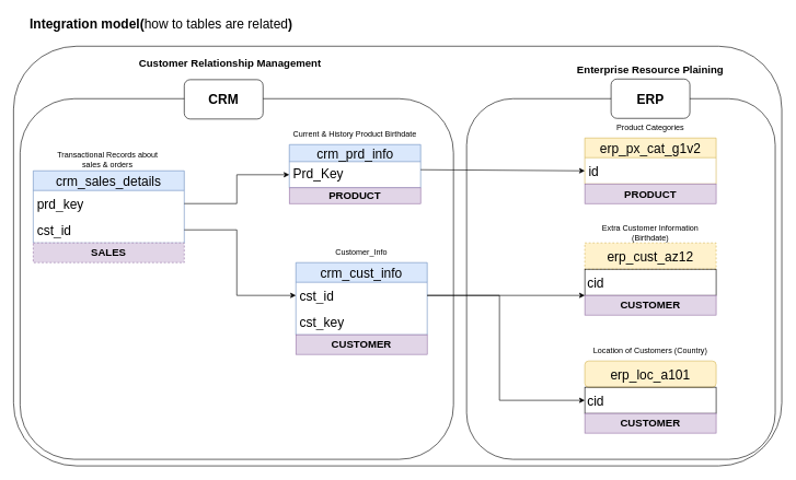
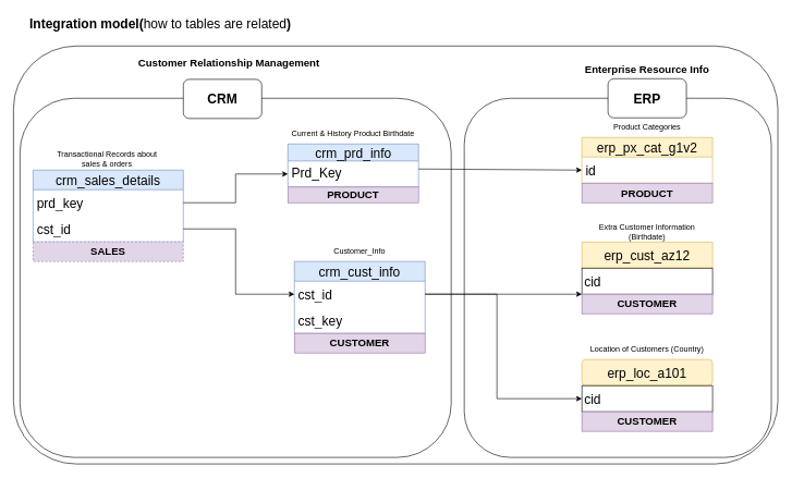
  <mxCell id="0" />
  <mxCell id="1" parent="0" />
  <mxCell id="2" value="Integration model(&lt;span style=&quot;font-weight: normal;&quot;&gt;how to tables are related&lt;/span&gt;)" style="text;html=1;align=center;verticalAlign=middle;whiteSpace=wrap;rounded=0;fontStyle=1;fontSize=20;" parent="1" vertex="1"><mxGeometry y="20" width="410" height="30" as="geometry" x="40" /></mxCell>
  <mxCell id="3" value="crm_sales_details" style="swimlane;fontStyle=0;childLayout=stackLayout;horizontal=1;startSize=30;horizontalStack=0;resizeParent=1;resizeParentMax=0;resizeLast=0;collapsible=1;marginBottom=0;whiteSpace=wrap;html=1;fontSize=20;fillColor=#dae8fc;strokeColor=#6c8ebf;direction=east;" parent="1" vertex="1"><mxGeometry x="50" y="260" width="230" height="110" as="geometry" /></mxCell>
  <mxCell id="4" value="prd_key" style="text;align=left;verticalAlign=middle;spacingLeft=4;spacingRight=4;overflow=hidden;points=[[0,0.5],[1,0.5]];portConstraint=eastwest;rotatable=0;whiteSpace=wrap;html=1;fontSize=20;" parent="3" vertex="1"><mxGeometry y="30" width="230" height="40" as="geometry" /></mxCell>
  <mxCell id="5" value="cst_id" style="text;align=left;verticalAlign=middle;spacingLeft=4;spacingRight=4;overflow=hidden;points=[[0,0.5],[1,0.5]];portConstraint=eastwest;rotatable=0;whiteSpace=wrap;html=1;fontSize=20;" parent="3" vertex="1"><mxGeometry y="70" width="230" height="40" as="geometry" /></mxCell>
  <mxCell id="6" value="crm_prd_info" style="swimlane;fontStyle=0;childLayout=stackLayout;horizontal=1;startSize=26;fillColor=#dae8fc;horizontalStack=0;resizeParent=1;resizeParentMax=0;resizeLast=0;collapsible=1;marginBottom=0;html=1;fontSize=20;strokeColor=#6c8ebf;" parent="1" vertex="1"><mxGeometry x="440" y="220" width="200" height="66" as="geometry" /></mxCell>
  <mxCell id="7" value="Prd_Key" style="text;strokeColor=none;fillColor=none;align=left;verticalAlign=top;spacingLeft=4;spacingRight=4;overflow=hidden;rotatable=0;points=[[0,0.5],[1,0.5]];portConstraint=eastwest;whiteSpace=wrap;html=1;fontSize=20;" parent="6" vertex="1"><mxGeometry y="26" width="200" height="40" as="geometry" /></mxCell>
  <mxCell id="8" value="Transactional Records about&amp;nbsp;&lt;div&gt;sales &amp;amp; orders&amp;nbsp;&lt;/div&gt;" style="text;html=1;align=center;verticalAlign=middle;whiteSpace=wrap;rounded=0;" parent="1" vertex="1"><mxGeometry x="80" y="228" width="170" height="30" as="geometry" /></mxCell>
  <mxCell id="9" value="Current &amp;amp; History Product Birthdate" style="text;html=1;align=center;verticalAlign=middle;whiteSpace=wrap;rounded=0;" parent="1" vertex="1"><mxGeometry x="420" y="190" width="240" height="30" as="geometry" /></mxCell>
  <mxCell id="10" value="&lt;font style=&quot;font-size: 16px;&quot;&gt;SALES&lt;/font&gt;" style="rounded=0;whiteSpace=wrap;html=1;fillColor=#e1d5e7;strokeColor=#9673a6;fontStyle=1;dashed=1;" parent="1" vertex="1"><mxGeometry x="50" y="370" width="230" height="30" as="geometry" /></mxCell>
  <mxCell id="11" value="&lt;font style=&quot;font-size: 16px;&quot;&gt;PRODUCT&lt;/font&gt;" style="rounded=0;whiteSpace=wrap;html=1;fillColor=#e1d5e7;strokeColor=#9673a6;fontStyle=1" parent="1" vertex="1"><mxGeometry x="440" y="286" width="200" height="24" as="geometry" /></mxCell>
  <mxCell id="12" value="&lt;font&gt;crm_cust_info&lt;/font&gt;" style="swimlane;fontStyle=0;childLayout=stackLayout;horizontal=1;startSize=30;horizontalStack=0;resizeParent=1;resizeParentMax=0;resizeLast=0;collapsible=1;marginBottom=0;whiteSpace=wrap;html=1;fillColor=#dae8fc;strokeColor=#6c8ebf;fontSize=20;" parent="1" vertex="1"><mxGeometry x="450" y="400" width="200" height="110" as="geometry" /></mxCell>
  <mxCell id="13" value="cst_id" style="text;strokeColor=none;fillColor=none;align=left;verticalAlign=middle;spacingLeft=4;spacingRight=4;overflow=hidden;points=[[0,0.5],[1,0.5]];portConstraint=eastwest;rotatable=0;whiteSpace=wrap;html=1;fontSize=20;" parent="12" vertex="1"><mxGeometry y="30" width="200" height="40" as="geometry" /></mxCell>
  <mxCell id="14" value="cst_key" style="text;strokeColor=none;fillColor=none;align=left;verticalAlign=middle;spacingLeft=4;spacingRight=4;overflow=hidden;points=[[0,0.5],[1,0.5]];portConstraint=eastwest;rotatable=0;whiteSpace=wrap;html=1;fontSize=20;" parent="12" vertex="1"><mxGeometry y="70" width="200" height="40" as="geometry" /></mxCell>
  <mxCell id="15" value="&lt;font style=&quot;font-size: 16px;&quot;&gt;&lt;b style=&quot;&quot;&gt;CUSTOMER&lt;/b&gt;&lt;/font&gt;" style="rounded=0;whiteSpace=wrap;html=1;fillColor=#e1d5e7;strokeColor=#9673a6;" parent="1" vertex="1"><mxGeometry x="450" y="510" width="200" height="30" as="geometry" /></mxCell>
  <mxCell id="16" value="Customer_Info" style="text;html=1;align=center;verticalAlign=middle;whiteSpace=wrap;rounded=0;" parent="1" vertex="1"><mxGeometry x="450" y="370" width="200" height="30" as="geometry" /></mxCell>
  <mxCell id="17" value="" style="endArrow=classic;html=1;rounded=0;entryX=0;entryY=0.5;entryDx=0;entryDy=0;" parent="1" target="7" edge="1"><mxGeometry width="50" height="50" relative="1" as="geometry"><mxPoint x="280" y="310" as="sourcePoint" /><mxPoint x="330" y="260" as="targetPoint" /><Array as="points"><mxPoint x="360" y="310" /><mxPoint x="360" y="266" /></Array></mxGeometry></mxCell>
  <mxCell id="18" value="" style="endArrow=classic;html=1;rounded=0;entryX=0;entryY=0.5;entryDx=0;entryDy=0;" parent="1" target="13" edge="1"><mxGeometry width="50" height="50" relative="1" as="geometry"><mxPoint x="280" y="350" as="sourcePoint" /><mxPoint x="330" y="300" as="targetPoint" /><Array as="points"><mxPoint x="360" y="350" /><mxPoint x="360" y="450" /></Array></mxGeometry></mxCell>
  <mxCell id="19" value="erp_px_cat_g1v2" style="swimlane;fontStyle=0;childLayout=stackLayout;horizontal=1;startSize=30;horizontalStack=0;resizeParent=1;resizeParentMax=0;resizeLast=0;collapsible=1;marginBottom=0;whiteSpace=wrap;html=1;fontSize=20;fillColor=#fff2cc;strokeColor=#d6b656;" parent="1" vertex="1"><mxGeometry x="890" y="210" width="200" height="70" as="geometry" /></mxCell>
  <mxCell id="20" value="id" style="text;strokeColor=none;fillColor=none;align=left;verticalAlign=middle;spacingLeft=4;spacingRight=4;overflow=hidden;points=[[0,0.5],[1,0.5]];portConstraint=eastwest;rotatable=0;whiteSpace=wrap;html=1;fontSize=20;" parent="19" vertex="1"><mxGeometry y="30" width="200" height="40" as="geometry" /></mxCell>
  <mxCell id="21" value="&lt;span&gt;&lt;b&gt;PRODUCT&lt;/b&gt;&lt;/span&gt;" style="rounded=0;whiteSpace=wrap;html=1;fillColor=#e1d5e7;strokeColor=#9673a6;fontSize=16;" parent="1" vertex="1"><mxGeometry x="890" y="280" width="200" height="30" as="geometry" /></mxCell>
- <mxCell id="22" value="erp_cust_az12" style="rounded=0;whiteSpace=wrap;html=1;fillColor=#fff2cc;strokeColor=#d6b656;fontSize=20;dashed=1;" parent="1" vertex="1"><mxGeometry x="890" y="370" width="200" height="40" as="geometry" /></mxCell>
+ <mxCell id="22" value="erp_cust_az12" style="rounded=0;whiteSpace=wrap;html=1;fillColor=#fff2cc;strokeColor=#d6b656;fontSize=20;" parent="1" vertex="1"><mxGeometry x="890" y="370" width="200" height="40" as="geometry" /></mxCell>
  <mxCell id="23" value="cid&amp;nbsp; &amp;nbsp; &amp;nbsp; &amp;nbsp; &amp;nbsp; &amp;nbsp; &amp;nbsp; &amp;nbsp; &amp;nbsp; &amp;nbsp; &amp;nbsp; &amp;nbsp; &amp;nbsp; &amp;nbsp; &amp;nbsp;&amp;nbsp;" style="rounded=0;whiteSpace=wrap;html=1;fillColor=none;fontSize=20;" parent="1" vertex="1"><mxGeometry x="890" y="410" width="200" height="40" as="geometry" /></mxCell>
  <mxCell id="24" value="CUSTOMER" style="rounded=0;whiteSpace=wrap;html=1;fillColor=#e1d5e7;strokeColor=#9673a6;fontSize=16;fontStyle=1" parent="1" vertex="1"><mxGeometry x="890" y="450" width="200" height="30" as="geometry" /></mxCell>
  <mxCell id="25" value="Extra Customer Information (Birthdate)" style="text;html=1;align=center;verticalAlign=middle;whiteSpace=wrap;rounded=0;" parent="1" vertex="1"><mxGeometry x="890" y="340" width="200" height="30" as="geometry" /></mxCell>
  <mxCell id="26" value="erp_loc_a101" style="whiteSpace=wrap;html=1;fillColor=#fff2cc;strokeColor=#d6b656;fontSize=20;rounded=1;" parent="1" vertex="1"><mxGeometry x="890" y="550" width="200" height="40" as="geometry" /></mxCell>
  <mxCell id="27" value="cid&amp;nbsp; &amp;nbsp; &amp;nbsp; &amp;nbsp; &amp;nbsp; &amp;nbsp; &amp;nbsp; &amp;nbsp; &amp;nbsp; &amp;nbsp; &amp;nbsp; &amp;nbsp; &amp;nbsp; &amp;nbsp; &amp;nbsp;&amp;nbsp;" style="rounded=0;whiteSpace=wrap;html=1;fontSize=20;fillColor=none;" parent="1" vertex="1"><mxGeometry x="890" y="590" width="200" height="40" as="geometry" /></mxCell>
  <mxCell id="28" value="CUSTOMER" style="rounded=0;whiteSpace=wrap;html=1;fillColor=#e1d5e7;strokeColor=#9673a6;fontSize=16;fontStyle=1" parent="1" vertex="1"><mxGeometry x="890" y="630" width="200" height="30" as="geometry" /></mxCell>
  <mxCell id="29" value="Location of Customers (Country)" style="text;html=1;align=center;verticalAlign=middle;whiteSpace=wrap;rounded=0;" parent="1" vertex="1"><mxGeometry x="890" y="520" width="200" height="30" as="geometry" /></mxCell>
  <mxCell id="30" value="Product Categories" style="text;html=1;align=center;verticalAlign=middle;whiteSpace=wrap;rounded=0;" parent="1" vertex="1"><mxGeometry x="890" y="180" width="200" height="30" as="geometry" /></mxCell>
  <mxCell id="31" value="" style="endArrow=classic;html=1;rounded=0;entryX=0;entryY=0.5;entryDx=0;entryDy=0;exitX=1;exitY=0.308;exitDx=0;exitDy=0;exitPerimeter=0;" parent="1" source="7" target="20" edge="1"><mxGeometry width="50" height="50" relative="1" as="geometry"><mxPoint x="644" y="256" as="sourcePoint" /><mxPoint x="690" y="200" as="targetPoint" /></mxGeometry></mxCell>
  <mxCell id="32" value="" style="endArrow=classic;html=1;rounded=0;exitX=1;exitY=0.5;exitDx=0;exitDy=0;entryX=0;entryY=1;entryDx=0;entryDy=0;" parent="1" source="13" target="23" edge="1"><mxGeometry width="50" height="50" relative="1" as="geometry"><mxPoint x="710" y="470" as="sourcePoint" /><mxPoint x="760" y="420" as="targetPoint" /></mxGeometry></mxCell>
  <mxCell id="33" value="" style="endArrow=classic;html=1;rounded=0;entryX=0;entryY=0.5;entryDx=0;entryDy=0;exitX=1;exitY=0.5;exitDx=0;exitDy=0;" parent="1" source="13" target="27" edge="1"><mxGeometry width="50" height="50" relative="1" as="geometry"><mxPoint x="700" y="490" as="sourcePoint" /><mxPoint x="750" y="480" as="targetPoint" /><Array as="points"><mxPoint x="760" y="450" /><mxPoint x="760" y="610" /></Array></mxGeometry></mxCell>
  <mxCell id="34" value="&amp;nbsp; &amp;nbsp; &amp;nbsp; &amp;nbsp;" style="rounded=1;whiteSpace=wrap;html=1;fillColor=none;" parent="1" vertex="1"><mxGeometry x="20" y="70" width="1170" height="640" as="geometry" /></mxCell>
  <mxCell id="35" value="" style="rounded=1;whiteSpace=wrap;html=1;fillColor=none;" parent="1" vertex="1"><mxGeometry x="30" y="150" width="660" height="550" as="geometry" /></mxCell>
  <mxCell id="36" value="&lt;div&gt;&lt;span style=&quot;background-color: transparent; color: light-dark(rgb(0, 0, 0), rgb(255, 255, 255));&quot;&gt;&lt;font style=&quot;font-size: 20px;&quot;&gt;CRM&lt;/font&gt;&lt;/span&gt;&lt;/div&gt;" style="rounded=1;whiteSpace=wrap;html=1;fontStyle=1;fontSize=16;" parent="1" vertex="1"><mxGeometry x="280" y="121" width="120" height="60" as="geometry" /></mxCell>
  <mxCell id="37" value="&lt;font style=&quot;font-size: 16px;&quot;&gt;&lt;b&gt;Customer Relationship Management&lt;/b&gt;&lt;/font&gt;" style="text;html=1;align=center;verticalAlign=middle;whiteSpace=wrap;rounded=0;" parent="1" vertex="1"><mxGeometry x="190" y="80" width="320" height="30" as="geometry" /></mxCell>
  <mxCell id="38" value="" style="rounded=1;whiteSpace=wrap;html=1;fillColor=none;" parent="1" vertex="1"><mxGeometry x="710" y="150" width="470" height="550" as="geometry" /></mxCell>
  <mxCell id="39" value="ERP" style="rounded=1;whiteSpace=wrap;html=1;fontSize=20;fontStyle=1" parent="1" vertex="1"><mxGeometry x="930" y="120" width="120" height="60" as="geometry" /></mxCell>
- <mxCell id="40" value="Enterprise Resource Plaining" style="text;html=1;align=center;verticalAlign=middle;whiteSpace=wrap;rounded=0;fontSize=16;fontStyle=1" parent="1" vertex="1"><mxGeometry x="850" y="91" width="280" height="30" as="geometry" /></mxCell>
+ <mxCell id="40" value="Enterprise Resource Info" style="text;html=1;align=center;verticalAlign=middle;whiteSpace=wrap;rounded=0;fontSize=16;fontStyle=1" parent="1" vertex="1"><mxGeometry x="850" y="91" width="280" height="30" as="geometry" /></mxCell>
